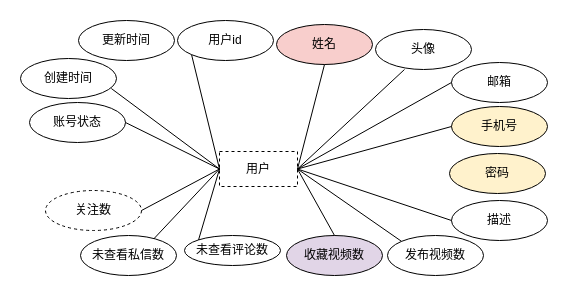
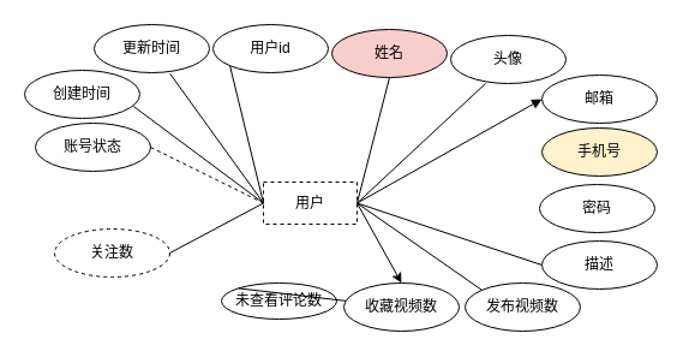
  <mxCell id="0" />
  <mxCell id="1" parent="0" />
  <mxCell id="2" value="用户" style="rounded=0;whiteSpace=wrap;html=1;dashed=1;" vertex="1" parent="1"><mxGeometry x="219" y="151" width="78" height="35" as="geometry" /></mxCell>
  <mxCell id="3" value="姓名" style="ellipse;whiteSpace=wrap;html=1;fillColor=#f8cecc;" vertex="1" parent="1"><mxGeometry x="276" y="24" width="96" height="40" as="geometry" /></mxCell>
  <mxCell id="4" value="头像" style="ellipse;whiteSpace=wrap;html=1;" vertex="1" parent="1"><mxGeometry x="375" y="29" width="96" height="40" as="geometry" /></mxCell>
  <mxCell id="5" value="邮箱" style="ellipse;whiteSpace=wrap;html=1;" vertex="1" parent="1"><mxGeometry x="451" y="62" width="96" height="40" as="geometry" /></mxCell>
  <mxCell id="6" value="手机号" style="ellipse;whiteSpace=wrap;html=1;fillColor=#fff2cc;" vertex="1" parent="1"><mxGeometry x="451" y="106" width="96" height="40" as="geometry" /></mxCell>
  <mxCell id="7" value="用户id" style="ellipse;whiteSpace=wrap;html=1;" vertex="1" parent="1"><mxGeometry x="177" y="20" width="96" height="40" as="geometry" /></mxCell>
- <mxCell id="8" value="密码" style="ellipse;whiteSpace=wrap;html=1;fillColor=#fff2cc;" vertex="1" parent="1"><mxGeometry x="449" y="153" width="96" height="40" as="geometry" /></mxCell>
+ <mxCell id="8" value="密码" style="ellipse;whiteSpace=wrap;html=1;" vertex="1" parent="1"><mxGeometry x="449" y="153" width="96" height="40" as="geometry" /></mxCell>
  <mxCell id="9" value="描述" style="ellipse;whiteSpace=wrap;html=1;" vertex="1" parent="1"><mxGeometry x="451" y="200" width="96" height="40" as="geometry" /></mxCell>
  <mxCell id="10" value="账号状态" style="ellipse;whiteSpace=wrap;html=1;" vertex="1" parent="1"><mxGeometry x="29" y="102" width="96" height="40" as="geometry" /></mxCell>
  <mxCell id="11" value="未查看评论数" style="ellipse;whiteSpace=wrap;html=1;" vertex="1" parent="1"><mxGeometry x="184" y="235" width="96" height="30" as="geometry" /></mxCell>
- <mxCell id="12" value="未查看私信数" style="ellipse;whiteSpace=wrap;html=1;" vertex="1" parent="1"><mxGeometry x="80" y="235" width="96" height="40" as="geometry" /></mxCell>
  <mxCell id="13" value="发布视频数" style="ellipse;whiteSpace=wrap;html=1;" vertex="1" parent="1"><mxGeometry x="387" y="235" width="96" height="40" as="geometry" /></mxCell>
- <mxCell id="14" value="收藏视频数" style="ellipse;whiteSpace=wrap;html=1;fillColor=#e1d5e7;" vertex="1" parent="1"><mxGeometry x="286" y="235" width="96" height="40" as="geometry" /></mxCell>
+ <mxCell id="14" value="收藏视频数" style="ellipse;whiteSpace=wrap;html=1;" vertex="1" parent="1"><mxGeometry x="286" y="235" width="96" height="40" as="geometry" /></mxCell>
  <mxCell id="15" value="关注数" style="ellipse;whiteSpace=wrap;html=1;dashed=1;" vertex="1" parent="1"><mxGeometry x="45" y="190" width="96" height="40" as="geometry" /></mxCell>
  <mxCell id="16" value="创建时间" style="ellipse;whiteSpace=wrap;html=1;" vertex="1" parent="1"><mxGeometry x="20" y="58" width="96" height="40" as="geometry" /></mxCell>
  <mxCell id="17" value="更新时间" style="ellipse;whiteSpace=wrap;html=1;" vertex="1" parent="1"><mxGeometry x="78" y="20" width="96" height="40" as="geometry" /></mxCell>
  <mxCell id="18" value="" style="endArrow=none;html=1;rounded=0;exitX=1;exitY=0.5;exitDx=0;exitDy=0;entryX=0.302;entryY=1;entryDx=0;entryDy=0;entryPerimeter=0;" edge="1" parent="1" source="2" target="4"><mxGeometry width="50" height="50" relative="1" as="geometry"><mxPoint x="131" y="380" as="sourcePoint" /><mxPoint x="181" y="330" as="targetPoint" /></mxGeometry></mxCell>
- <mxCell id="19" value="" style="endArrow=none;html=1;rounded=0;exitX=1;exitY=0.5;exitDx=0;exitDy=0;entryX=0;entryY=0.5;entryDx=0;entryDy=0;" edge="1" parent="1" source="2" target="5"><mxGeometry width="50" height="50" relative="1" as="geometry"><mxPoint x="88" y="419" as="sourcePoint" /><mxPoint x="138" y="369" as="targetPoint" /></mxGeometry></mxCell>
- <mxCell id="20" value="" style="endArrow=none;html=1;rounded=0;exitX=1;exitY=0.5;exitDx=0;exitDy=0;entryX=0;entryY=0.5;entryDx=0;entryDy=0;" edge="1" parent="1" source="2" target="6"><mxGeometry width="50" height="50" relative="1" as="geometry"><mxPoint x="112" y="399" as="sourcePoint" /><mxPoint x="162" y="349" as="targetPoint" /></mxGeometry></mxCell>
+ <mxCell id="19" value="" style="endArrow=block;html=1;rounded=0;exitX=1;exitY=0.5;exitDx=0;exitDy=0;entryX=0;entryY=0.5;entryDx=0;entryDy=0;" edge="1" parent="1" source="2" target="5"><mxGeometry width="50" height="50" relative="1" as="geometry"><mxPoint x="88" y="419" as="sourcePoint" /><mxPoint x="138" y="369" as="targetPoint" /></mxGeometry></mxCell>
  <mxCell id="21" value="" style="endArrow=none;html=1;rounded=0;exitX=1;exitY=0.5;exitDx=0;exitDy=0;entryX=0;entryY=0.5;entryDx=0;entryDy=0;" edge="1" parent="1" source="2" target="9"><mxGeometry width="50" height="50" relative="1" as="geometry"><mxPoint x="147" y="389" as="sourcePoint" /><mxPoint x="197" y="339" as="targetPoint" /></mxGeometry></mxCell>
  <mxCell id="22" value="" style="endArrow=none;html=1;rounded=0;exitX=1;exitY=0.5;exitDx=0;exitDy=0;entryX=0;entryY=0;entryDx=0;entryDy=0;" edge="1" parent="1" source="2" target="13"><mxGeometry width="50" height="50" relative="1" as="geometry"><mxPoint x="159" y="387" as="sourcePoint" /><mxPoint x="209" y="337" as="targetPoint" /></mxGeometry></mxCell>
- <mxCell id="23" value="" style="endArrow=none;html=1;rounded=0;exitX=1;exitY=0.5;exitDx=0;exitDy=0;entryX=0.5;entryY=0;entryDx=0;entryDy=0;" edge="1" parent="1" source="2" target="14"><mxGeometry width="50" height="50" relative="1" as="geometry"><mxPoint x="107" y="417" as="sourcePoint" /><mxPoint x="157" y="367" as="targetPoint" /></mxGeometry></mxCell>
+ <mxCell id="23" value="" style="endArrow=classic;html=1;rounded=0;exitX=1;exitY=0.5;exitDx=0;exitDy=0;entryX=0.5;entryY=0;entryDx=0;entryDy=0;" edge="1" parent="1" source="2" target="14"><mxGeometry width="50" height="50" relative="1" as="geometry"><mxPoint x="107" y="417" as="sourcePoint" /><mxPoint x="157" y="367" as="targetPoint" /></mxGeometry></mxCell>
  <mxCell id="24" value="" style="endArrow=none;html=1;rounded=0;exitX=1;exitY=0.5;exitDx=0;exitDy=0;entryX=0.5;entryY=1;entryDx=0;entryDy=0;" edge="1" parent="1" source="2" target="3"><mxGeometry width="50" height="50" relative="1" as="geometry"><mxPoint x="82" y="439" as="sourcePoint" /><mxPoint x="132" y="389" as="targetPoint" /></mxGeometry></mxCell>
- <mxCell id="25" value="" style="endArrow=none;html=1;rounded=0;entryX=0;entryY=0.5;entryDx=0;entryDy=0;exitX=0;exitY=0;exitDx=0;exitDy=0;" edge="1" parent="1" source="11" target="2"><mxGeometry width="50" height="50" relative="1" as="geometry"><mxPoint x="-53" y="455" as="sourcePoint" /><mxPoint x="-3" y="405" as="targetPoint" /></mxGeometry></mxCell>
- <mxCell id="26" value="" style="endArrow=none;html=1;rounded=0;entryX=0;entryY=0.5;entryDx=0;entryDy=0;exitX=0.763;exitY=0.085;exitDx=0;exitDy=0;exitPerimeter=0;" edge="1" parent="1" source="12" target="2"><mxGeometry width="50" height="50" relative="1" as="geometry"><mxPoint x="71" y="454" as="sourcePoint" /><mxPoint x="121" y="404" as="targetPoint" /></mxGeometry></mxCell>
+ <mxCell id="25" value="" style="endArrow=none;html=1;rounded=0;exitX=0;exitY=0;exitDx=0;exitDy=0;" edge="1" parent="1" source="11" target="14"><mxGeometry width="50" height="50" relative="1" as="geometry"><mxPoint x="-53" y="455" as="sourcePoint" /><mxPoint x="-3" y="405" as="targetPoint" /></mxGeometry></mxCell>
  <mxCell id="27" value="" style="endArrow=none;html=1;rounded=0;entryX=0;entryY=0.5;entryDx=0;entryDy=0;exitX=0;exitY=1;exitDx=0;exitDy=0;" edge="1" parent="1" source="7" target="2"><mxGeometry width="50" height="50" relative="1" as="geometry"><mxPoint x="3" y="422" as="sourcePoint" /><mxPoint x="53" y="372" as="targetPoint" /></mxGeometry></mxCell>
- <mxCell id="29" value="" style="endArrow=none;html=1;rounded=0;entryX=0;entryY=0.5;entryDx=0;entryDy=0;exitX=1;exitY=0.5;exitDx=0;exitDy=0;" edge="1" parent="1" source="10" target="2"><mxGeometry width="50" height="50" relative="1" as="geometry"><mxPoint x="0" y="383" as="sourcePoint" /><mxPoint x="50" y="333" as="targetPoint" /></mxGeometry></mxCell>
+ <mxCell id="28" value="" style="endArrow=none;html=1;rounded=0;entryX=0;entryY=0.5;entryDx=0;entryDy=0;exitX=0.658;exitY=1.02;exitDx=0;exitDy=0;exitPerimeter=0;" edge="1" parent="1" source="17" target="2"><mxGeometry width="50" height="50" relative="1" as="geometry"><mxPoint x="-13" y="387" as="sourcePoint" /><mxPoint x="37" y="337" as="targetPoint" /></mxGeometry></mxCell>
+ <mxCell id="29" value="" style="endArrow=none;html=1;rounded=0;entryX=0;entryY=0.5;entryDx=0;entryDy=0;exitX=1;exitY=0.5;exitDx=0;exitDy=0;dashed=1;" edge="1" parent="1" source="10" target="2"><mxGeometry width="50" height="50" relative="1" as="geometry"><mxPoint x="0" y="383" as="sourcePoint" /><mxPoint x="50" y="333" as="targetPoint" /></mxGeometry></mxCell>
  <mxCell id="30" value="" style="endArrow=none;html=1;rounded=0;entryX=0;entryY=0.5;entryDx=0;entryDy=0;exitX=0.946;exitY=0.75;exitDx=0;exitDy=0;exitPerimeter=0;" edge="1" parent="1" source="16" target="2"><mxGeometry width="50" height="50" relative="1" as="geometry"><mxPoint x="-79" y="491" as="sourcePoint" /><mxPoint x="-29" y="441" as="targetPoint" /></mxGeometry></mxCell>
  <mxCell id="31" value="" style="endArrow=none;html=1;rounded=0;entryX=0;entryY=0.5;entryDx=0;entryDy=0;exitX=1;exitY=0.5;exitDx=0;exitDy=0;" edge="1" parent="1" source="15" target="2"><mxGeometry width="50" height="50" relative="1" as="geometry"><mxPoint x="143" y="443" as="sourcePoint" /><mxPoint x="193" y="393" as="targetPoint" /></mxGeometry></mxCell>
